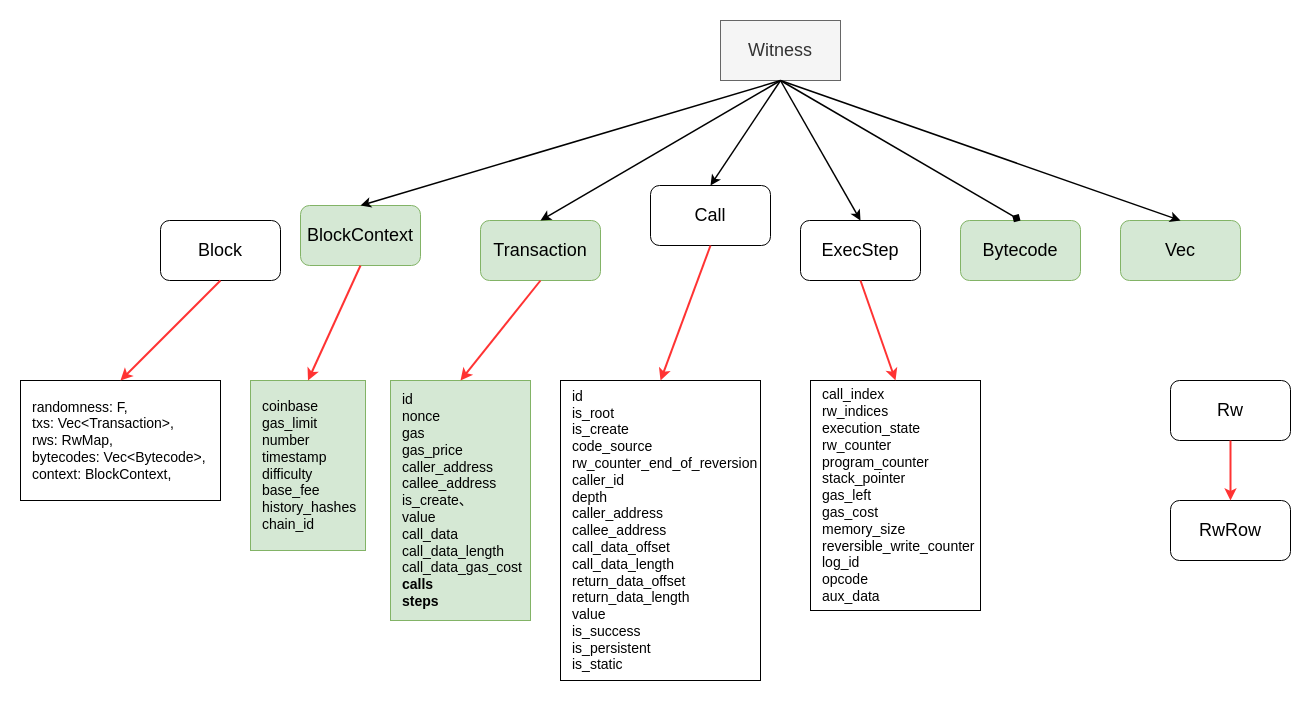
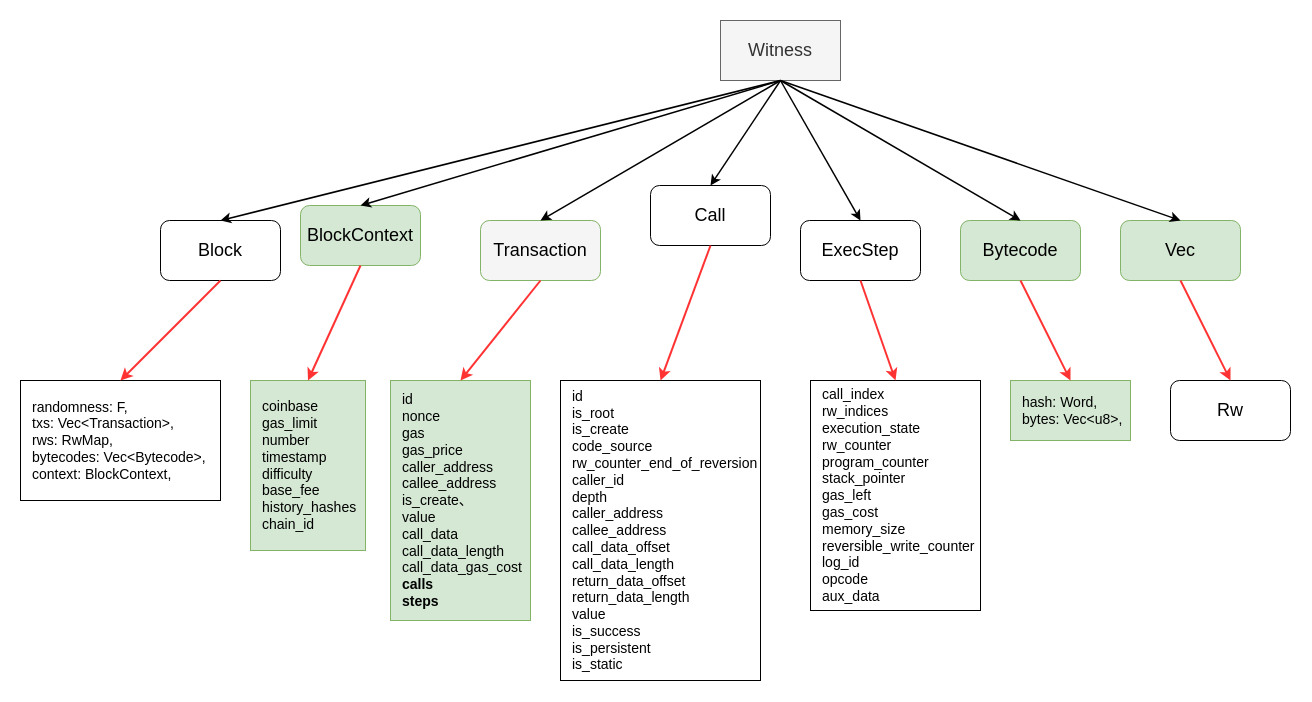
  <mxCell id="0" />
  <mxCell id="1" parent="0" />
  <mxCell id="2" value="&lt;font style=&quot;font-size: 18px;&quot;&gt;Witness&lt;/font&gt;" style="rounded=0;whiteSpace=wrap;html=1;fillColor=#f5f5f5;fontColor=#333333;strokeColor=#666666;" parent="1" vertex="1"><mxGeometry x="720" y="20" width="120" height="60" as="geometry" /></mxCell>
  <mxCell id="3" value="Block" style="rounded=1;whiteSpace=wrap;html=1;fontSize=18;" parent="1" vertex="1"><mxGeometry x="160" y="220" width="120" height="60" as="geometry" /></mxCell>
  <mxCell id="4" value="BlockContext" style="rounded=1;whiteSpace=wrap;html=1;fontSize=18;fillColor=#d5e8d4;strokeColor=#82b366;" parent="1" vertex="1"><mxGeometry x="300" y="205" width="120" height="60" as="geometry" /></mxCell>
- <mxCell id="5" value="Transaction" style="rounded=1;whiteSpace=wrap;html=1;fontSize=18;fillColor=#d5e8d4;strokeColor=#82b366;" parent="1" vertex="1"><mxGeometry x="480" y="220" width="120" height="60" as="geometry" /></mxCell>
+ <mxCell id="5" value="Transaction" style="rounded=1;whiteSpace=wrap;html=1;fontSize=18;fillColor=#f5f5f5;strokeColor=#82b366;" parent="1" vertex="1"><mxGeometry x="480" y="220" width="120" height="60" as="geometry" /></mxCell>
  <mxCell id="6" value="Call" style="rounded=1;whiteSpace=wrap;html=1;fontSize=18;" parent="1" vertex="1"><mxGeometry x="650" y="185" width="120" height="60" as="geometry" /></mxCell>
  <mxCell id="7" value="ExecStep" style="rounded=1;whiteSpace=wrap;html=1;fontSize=18;" parent="1" vertex="1"><mxGeometry x="800" y="220" width="120" height="60" as="geometry" /></mxCell>
  <mxCell id="8" value="Bytecode" style="rounded=1;whiteSpace=wrap;html=1;fontSize=18;fillColor=#d5e8d4;strokeColor=#82b366;" parent="1" vertex="1"><mxGeometry x="960" y="220" width="120" height="60" as="geometry" /></mxCell>
  <mxCell id="9" value="Vec" style="rounded=1;whiteSpace=wrap;html=1;fontSize=18;fillColor=#d5e8d4;strokeColor=#82b366;" parent="1" vertex="1"><mxGeometry x="1120" y="220" width="120" height="60" as="geometry" /></mxCell>
- <mxCell id="10" value="RwRow" style="rounded=1;whiteSpace=wrap;html=1;fontSize=18;" parent="1" vertex="1"><mxGeometry x="1170" y="500" width="120" height="60" as="geometry" /></mxCell>
+ <mxCell id="11" value="" style="endArrow=classic;html=1;rounded=0;fontSize=18;exitX=0.5;exitY=1;exitDx=0;exitDy=0;entryX=0.5;entryY=0;entryDx=0;entryDy=0;strokeWidth=1.5;" parent="1" source="2" target="3" edge="1"><mxGeometry width="50" height="50" relative="1" as="geometry"><mxPoint x="760" y="170" as="sourcePoint" /><mxPoint x="810" y="120" as="targetPoint" /></mxGeometry></mxCell>
  <mxCell id="12" value="" style="endArrow=classic;html=1;rounded=0;fontSize=18;exitX=0.5;exitY=1;exitDx=0;exitDy=0;entryX=0.5;entryY=0;entryDx=0;entryDy=0;strokeWidth=1.5;" parent="1" source="2" target="4" edge="1"><mxGeometry width="50" height="50" relative="1" as="geometry"><mxPoint x="790" y="150" as="sourcePoint" /><mxPoint x="230" y="230" as="targetPoint" /></mxGeometry></mxCell>
  <mxCell id="13" value="" style="endArrow=classic;html=1;rounded=0;fontSize=18;exitX=0.5;exitY=1;exitDx=0;exitDy=0;entryX=0.5;entryY=0;entryDx=0;entryDy=0;strokeWidth=1.5;" parent="1" source="2" target="5" edge="1"><mxGeometry width="50" height="50" relative="1" as="geometry"><mxPoint x="790" y="150" as="sourcePoint" /><mxPoint x="390" y="230" as="targetPoint" /></mxGeometry></mxCell>
  <mxCell id="14" value="" style="endArrow=classic;html=1;rounded=0;fontSize=18;exitX=0.5;exitY=1;exitDx=0;exitDy=0;entryX=0.5;entryY=0;entryDx=0;entryDy=0;strokeWidth=1.5;" parent="1" source="2" target="6" edge="1"><mxGeometry width="50" height="50" relative="1" as="geometry"><mxPoint x="790" y="150" as="sourcePoint" /><mxPoint x="550" y="230" as="targetPoint" /></mxGeometry></mxCell>
  <mxCell id="15" value="" style="endArrow=classic;html=1;rounded=0;fontSize=18;exitX=0.5;exitY=1;exitDx=0;exitDy=0;entryX=0.5;entryY=0;entryDx=0;entryDy=0;strokeWidth=1.5;" parent="1" source="2" target="7" edge="1"><mxGeometry width="50" height="50" relative="1" as="geometry"><mxPoint x="790" y="150" as="sourcePoint" /><mxPoint x="710" y="230" as="targetPoint" /></mxGeometry></mxCell>
- <mxCell id="16" value="" style="endArrow=diamond;html=1;rounded=0;fontSize=18;exitX=0.5;exitY=1;exitDx=0;exitDy=0;entryX=0.5;entryY=0;entryDx=0;entryDy=0;strokeWidth=1.5;" parent="1" source="2" target="8" edge="1"><mxGeometry width="50" height="50" relative="1" as="geometry"><mxPoint x="810" y="140" as="sourcePoint" /><mxPoint x="890" y="220" as="targetPoint" /></mxGeometry></mxCell>
+ <mxCell id="16" value="" style="endArrow=classic;html=1;rounded=0;fontSize=18;exitX=0.5;exitY=1;exitDx=0;exitDy=0;entryX=0.5;entryY=0;entryDx=0;entryDy=0;strokeWidth=1.5;" parent="1" source="2" target="8" edge="1"><mxGeometry width="50" height="50" relative="1" as="geometry"><mxPoint x="810" y="140" as="sourcePoint" /><mxPoint x="890" y="220" as="targetPoint" /></mxGeometry></mxCell>
  <mxCell id="17" value="" style="endArrow=classic;html=1;rounded=0;fontSize=18;entryX=0.5;entryY=0;entryDx=0;entryDy=0;strokeWidth=1.5;exitX=0.5;exitY=1;exitDx=0;exitDy=0;" parent="1" source="2" target="9" edge="1"><mxGeometry width="50" height="50" relative="1" as="geometry"><mxPoint x="930" y="140" as="sourcePoint" /><mxPoint x="1030" y="230" as="targetPoint" /></mxGeometry></mxCell>
  <mxCell id="18" value="&lt;div style=&quot;font-size: 14px;&quot;&gt;&lt;span style=&quot;background-color: initial; font-size: 14px;&quot;&gt;randomness: F,&lt;/span&gt;&lt;br style=&quot;font-size: 14px;&quot;&gt;&lt;/div&gt;&lt;div style=&quot;font-size: 14px;&quot;&gt;&lt;span style=&quot;background-color: initial; font-size: 14px;&quot;&gt;txs: Vec&amp;lt;Transaction&amp;gt;,&lt;/span&gt;&lt;br style=&quot;font-size: 14px;&quot;&gt;&lt;/div&gt;&lt;div style=&quot;font-size: 14px;&quot;&gt;&lt;span style=&quot;background-color: initial; font-size: 14px;&quot;&gt;rws: RwMap,&lt;/span&gt;&lt;br style=&quot;font-size: 14px;&quot;&gt;&lt;/div&gt;&lt;div style=&quot;font-size: 14px;&quot;&gt;&lt;span style=&quot;background-color: initial; font-size: 14px;&quot;&gt;bytecodes: Vec&amp;lt;Bytecode&amp;gt;,&lt;/span&gt;&lt;br style=&quot;font-size: 14px;&quot;&gt;&lt;/div&gt;&lt;div style=&quot;font-size: 14px;&quot;&gt;&lt;span style=&quot;background-color: initial; font-size: 14px;&quot;&gt;context: BlockContext,&lt;/span&gt;&lt;br style=&quot;font-size: 14px;&quot;&gt;&lt;/div&gt;" style="rounded=0;whiteSpace=wrap;html=1;fontSize=14;align=left;spacingLeft=10;" parent="1" vertex="1"><mxGeometry x="20" y="380" width="200" height="120" as="geometry" /></mxCell>
  <mxCell id="19" value="&lt;div style=&quot;font-size: 14px;&quot;&gt;coinbase&lt;br&gt;gas_limit&lt;br&gt;number&lt;br&gt;timestamp&lt;br&gt;difficulty&lt;br&gt;base_fee&lt;br&gt;history_hashes&lt;br&gt;chain_id&lt;/div&gt;" style="rounded=0;whiteSpace=wrap;html=1;fontSize=14;align=left;spacingLeft=10;fillColor=#d5e8d4;strokeColor=#82b366;" parent="1" vertex="1"><mxGeometry x="250" y="380" width="115" height="170" as="geometry" /></mxCell>
  <mxCell id="20" value="&lt;div style=&quot;font-size: 14px;&quot;&gt;id&lt;br&gt;nonce&lt;br&gt;gas&lt;br&gt;gas_price&lt;br&gt;caller_address&lt;br&gt;callee_address&lt;br&gt;is_create、&lt;br&gt;value&lt;br&gt;call_data&lt;br&gt;call_data_length&lt;br&gt;call_data_gas_cost&lt;/div&gt;&lt;div style=&quot;font-size: 14px;&quot;&gt;&lt;b&gt;calls&lt;/b&gt;&lt;br&gt;&lt;b&gt;steps&lt;/b&gt;&lt;/div&gt;" style="rounded=0;whiteSpace=wrap;html=1;fontSize=14;align=left;spacingLeft=10;fillColor=#d5e8d4;strokeColor=#82b366;" parent="1" vertex="1"><mxGeometry x="390" y="380" width="140" height="240" as="geometry" /></mxCell>
  <mxCell id="21" value="" style="endArrow=classic;html=1;rounded=0;fontSize=14;strokeWidth=2;exitX=0.5;exitY=1;exitDx=0;exitDy=0;entryX=0.5;entryY=0;entryDx=0;entryDy=0;fillColor=#f8cecc;strokeColor=#FF3333;" parent="1" source="3" target="18" edge="1"><mxGeometry width="50" height="50" relative="1" as="geometry"><mxPoint x="700" y="310" as="sourcePoint" /><mxPoint x="750" y="260" as="targetPoint" /></mxGeometry></mxCell>
  <mxCell id="22" value="" style="endArrow=classic;html=1;rounded=0;fontSize=14;strokeWidth=2;exitX=0.5;exitY=1;exitDx=0;exitDy=0;entryX=0.5;entryY=0;entryDx=0;entryDy=0;fillColor=#f8cecc;strokeColor=#FF3333;" parent="1" source="4" target="19" edge="1"><mxGeometry width="50" height="50" relative="1" as="geometry"><mxPoint x="230" y="290" as="sourcePoint" /><mxPoint x="190" y="390" as="targetPoint" /></mxGeometry></mxCell>
  <mxCell id="23" value="" style="endArrow=classic;html=1;rounded=0;fontSize=14;strokeWidth=2;exitX=0.5;exitY=1;exitDx=0;exitDy=0;entryX=0.5;entryY=0;entryDx=0;entryDy=0;fillColor=#f8cecc;strokeColor=#FF3333;" parent="1" source="5" target="20" edge="1"><mxGeometry width="50" height="50" relative="1" as="geometry"><mxPoint x="390" y="290" as="sourcePoint" /><mxPoint x="390" y="390" as="targetPoint" /></mxGeometry></mxCell>
+ <mxCell id="24" value="&lt;div style=&quot;font-size: 14px;&quot;&gt;&lt;div&gt;hash: Word,&lt;/div&gt;&lt;div&gt;bytes: Vec&amp;lt;u8&amp;gt;,&lt;/div&gt;&lt;/div&gt;" style="rounded=0;whiteSpace=wrap;html=1;fontSize=14;align=left;spacingLeft=10;fillColor=#d5e8d4;strokeColor=#82b366;" parent="1" vertex="1"><mxGeometry x="1010" y="380" width="120" height="60" as="geometry" /></mxCell>
+ <mxCell id="25" value="" style="endArrow=classic;html=1;rounded=0;fontSize=14;strokeWidth=2;exitX=0.5;exitY=1;exitDx=0;exitDy=0;entryX=0.5;entryY=0;entryDx=0;entryDy=0;fillColor=#f8cecc;strokeColor=#FF3333;" parent="1" source="8" target="24" edge="1"><mxGeometry width="50" height="50" relative="1" as="geometry"><mxPoint x="550" y="290" as="sourcePoint" /><mxPoint x="550" y="390" as="targetPoint" /></mxGeometry></mxCell>
  <mxCell id="26" value="&lt;div style=&quot;font-size: 14px;&quot;&gt;id&lt;br&gt;is_root&lt;br&gt;is_create&lt;br&gt;code_source&lt;br&gt;&lt;div&gt;rw_counter_end_of_reversion&lt;/div&gt;&lt;div&gt;&lt;span style=&quot;background-color: initial;&quot;&gt;caller_id&lt;br&gt;&lt;/span&gt;&lt;span style=&quot;background-color: initial;&quot;&gt;depth&lt;br&gt;&lt;/span&gt;&lt;span style=&quot;background-color: initial;&quot;&gt;caller_address&lt;br&gt;&lt;/span&gt;&lt;span style=&quot;background-color: initial;&quot;&gt;callee_address&lt;br&gt;&lt;/span&gt;&lt;span style=&quot;background-color: initial;&quot;&gt;call_data_offset&lt;br&gt;&lt;/span&gt;&lt;span style=&quot;background-color: initial;&quot;&gt;call_data_length&lt;br&gt;&lt;/span&gt;&lt;span style=&quot;background-color: initial;&quot;&gt;return_data_offset&lt;br&gt;&lt;/span&gt;&lt;span style=&quot;background-color: initial;&quot;&gt;return_data_length&lt;br&gt;&lt;/span&gt;&lt;span style=&quot;background-color: initial;&quot;&gt;value&lt;br&gt;&lt;/span&gt;&lt;span style=&quot;background-color: initial;&quot;&gt;is_success&lt;br&gt;&lt;/span&gt;&lt;span style=&quot;background-color: initial;&quot;&gt;is_persistent&lt;br&gt;&lt;/span&gt;&lt;span style=&quot;background-color: initial;&quot;&gt;is_static&lt;/span&gt;&lt;/div&gt;&lt;/div&gt;" style="rounded=0;whiteSpace=wrap;html=1;fontSize=14;align=left;spacingLeft=10;" parent="1" vertex="1"><mxGeometry x="560" y="380" width="200" height="300" as="geometry" /></mxCell>
  <mxCell id="27" value="" style="endArrow=classic;html=1;rounded=0;fontSize=14;strokeWidth=2;exitX=0.5;exitY=1;exitDx=0;exitDy=0;entryX=0.5;entryY=0;entryDx=0;entryDy=0;fillColor=#f8cecc;strokeColor=#FF3333;" parent="1" source="6" target="26" edge="1"><mxGeometry width="50" height="50" relative="1" as="geometry"><mxPoint x="550" y="290" as="sourcePoint" /><mxPoint x="500" y="390" as="targetPoint" /></mxGeometry></mxCell>
  <mxCell id="28" value="&lt;div style=&quot;font-size: 14px;&quot;&gt;&lt;div&gt;call_index&lt;br&gt;&lt;span style=&quot;background-color: initial;&quot;&gt;rw_indices&lt;br&gt;&lt;/span&gt;&lt;span style=&quot;background-color: initial;&quot;&gt;execution_state&lt;br&gt;&lt;/span&gt;&lt;span style=&quot;background-color: initial;&quot;&gt;rw_counter&lt;br&gt;&lt;/span&gt;&lt;span style=&quot;background-color: initial;&quot;&gt;program_counter&lt;br&gt;&lt;/span&gt;&lt;span style=&quot;background-color: initial;&quot;&gt;stack_pointer&lt;br&gt;&lt;/span&gt;&lt;span style=&quot;background-color: initial;&quot;&gt;gas_left&lt;br&gt;&lt;/span&gt;&lt;span style=&quot;background-color: initial;&quot;&gt;gas_cost&lt;br&gt;&lt;/span&gt;&lt;span style=&quot;background-color: initial;&quot;&gt;memory_size&lt;br&gt;&lt;/span&gt;&lt;span style=&quot;background-color: initial;&quot;&gt;reversible_write_counter&lt;br&gt;&lt;/span&gt;&lt;span style=&quot;background-color: initial;&quot;&gt;log_id&lt;br&gt;&lt;/span&gt;&lt;span style=&quot;background-color: initial;&quot;&gt;opcode&lt;br&gt;&lt;/span&gt;&lt;span style=&quot;background-color: initial;&quot;&gt;aux_data&lt;/span&gt;&lt;/div&gt;&lt;/div&gt;" style="rounded=0;whiteSpace=wrap;html=1;fontSize=14;align=left;spacingLeft=10;" parent="1" vertex="1"><mxGeometry x="810" y="380" width="170" height="230" as="geometry" /></mxCell>
  <mxCell id="29" value="" style="endArrow=classic;html=1;rounded=0;fontSize=14;strokeWidth=2;exitX=0.5;exitY=1;exitDx=0;exitDy=0;entryX=0.5;entryY=0;entryDx=0;entryDy=0;fillColor=#f8cecc;strokeColor=#FF3333;" parent="1" source="7" target="28" edge="1"><mxGeometry width="50" height="50" relative="1" as="geometry"><mxPoint x="710" y="290" as="sourcePoint" /><mxPoint x="690" y="390" as="targetPoint" /></mxGeometry></mxCell>
  <mxCell id="30" value="Rw" style="rounded=1;whiteSpace=wrap;html=1;fontSize=18;" parent="1" vertex="1"><mxGeometry x="1170" y="380" width="120" height="60" as="geometry" /></mxCell>
- <mxCell id="32" value="" style="endArrow=classic;html=1;rounded=0;fontSize=14;strokeWidth=2;exitX=0.5;exitY=1;exitDx=0;exitDy=0;entryX=0.5;entryY=0;entryDx=0;entryDy=0;fillColor=#f8cecc;strokeColor=#FF3333;" edge="1" parent="1" source="30" target="10"><mxGeometry width="50" height="50" relative="1" as="geometry"><mxPoint x="1390" y="450" as="sourcePoint" /><mxPoint x="1440" y="550" as="targetPoint" /></mxGeometry></mxCell>
+ <mxCell id="31" value="" style="endArrow=classic;html=1;rounded=0;fontSize=14;strokeWidth=2;exitX=0.5;exitY=1;exitDx=0;exitDy=0;entryX=0.5;entryY=0;entryDx=0;entryDy=0;fillColor=#f8cecc;strokeColor=#FF3333;" parent="1" source="9" target="30" edge="1"><mxGeometry width="50" height="50" relative="1" as="geometry"><mxPoint x="1190" y="290" as="sourcePoint" /><mxPoint x="1380" y="390" as="targetPoint" /></mxGeometry></mxCell>
